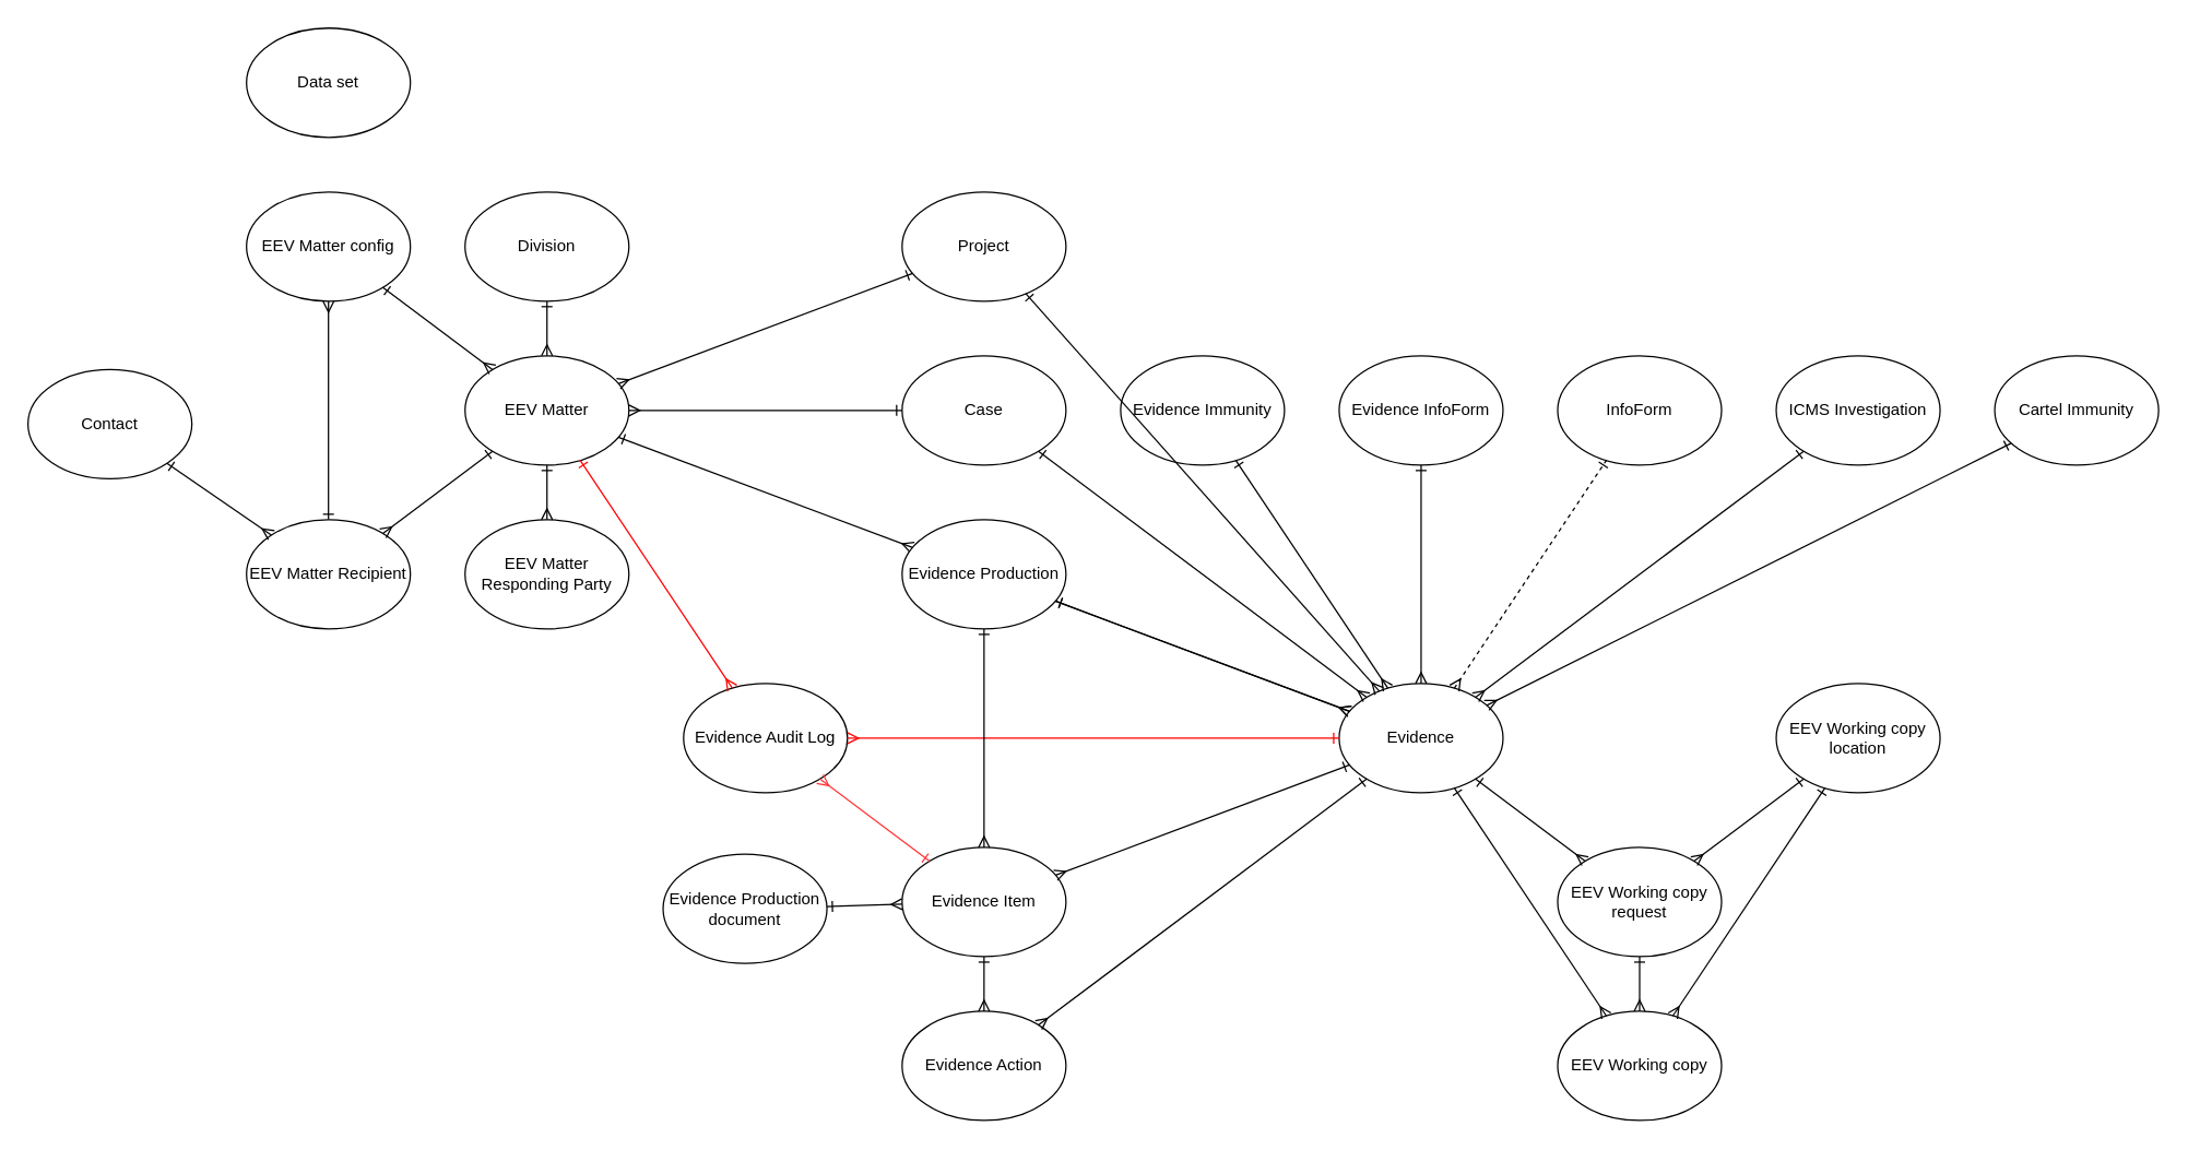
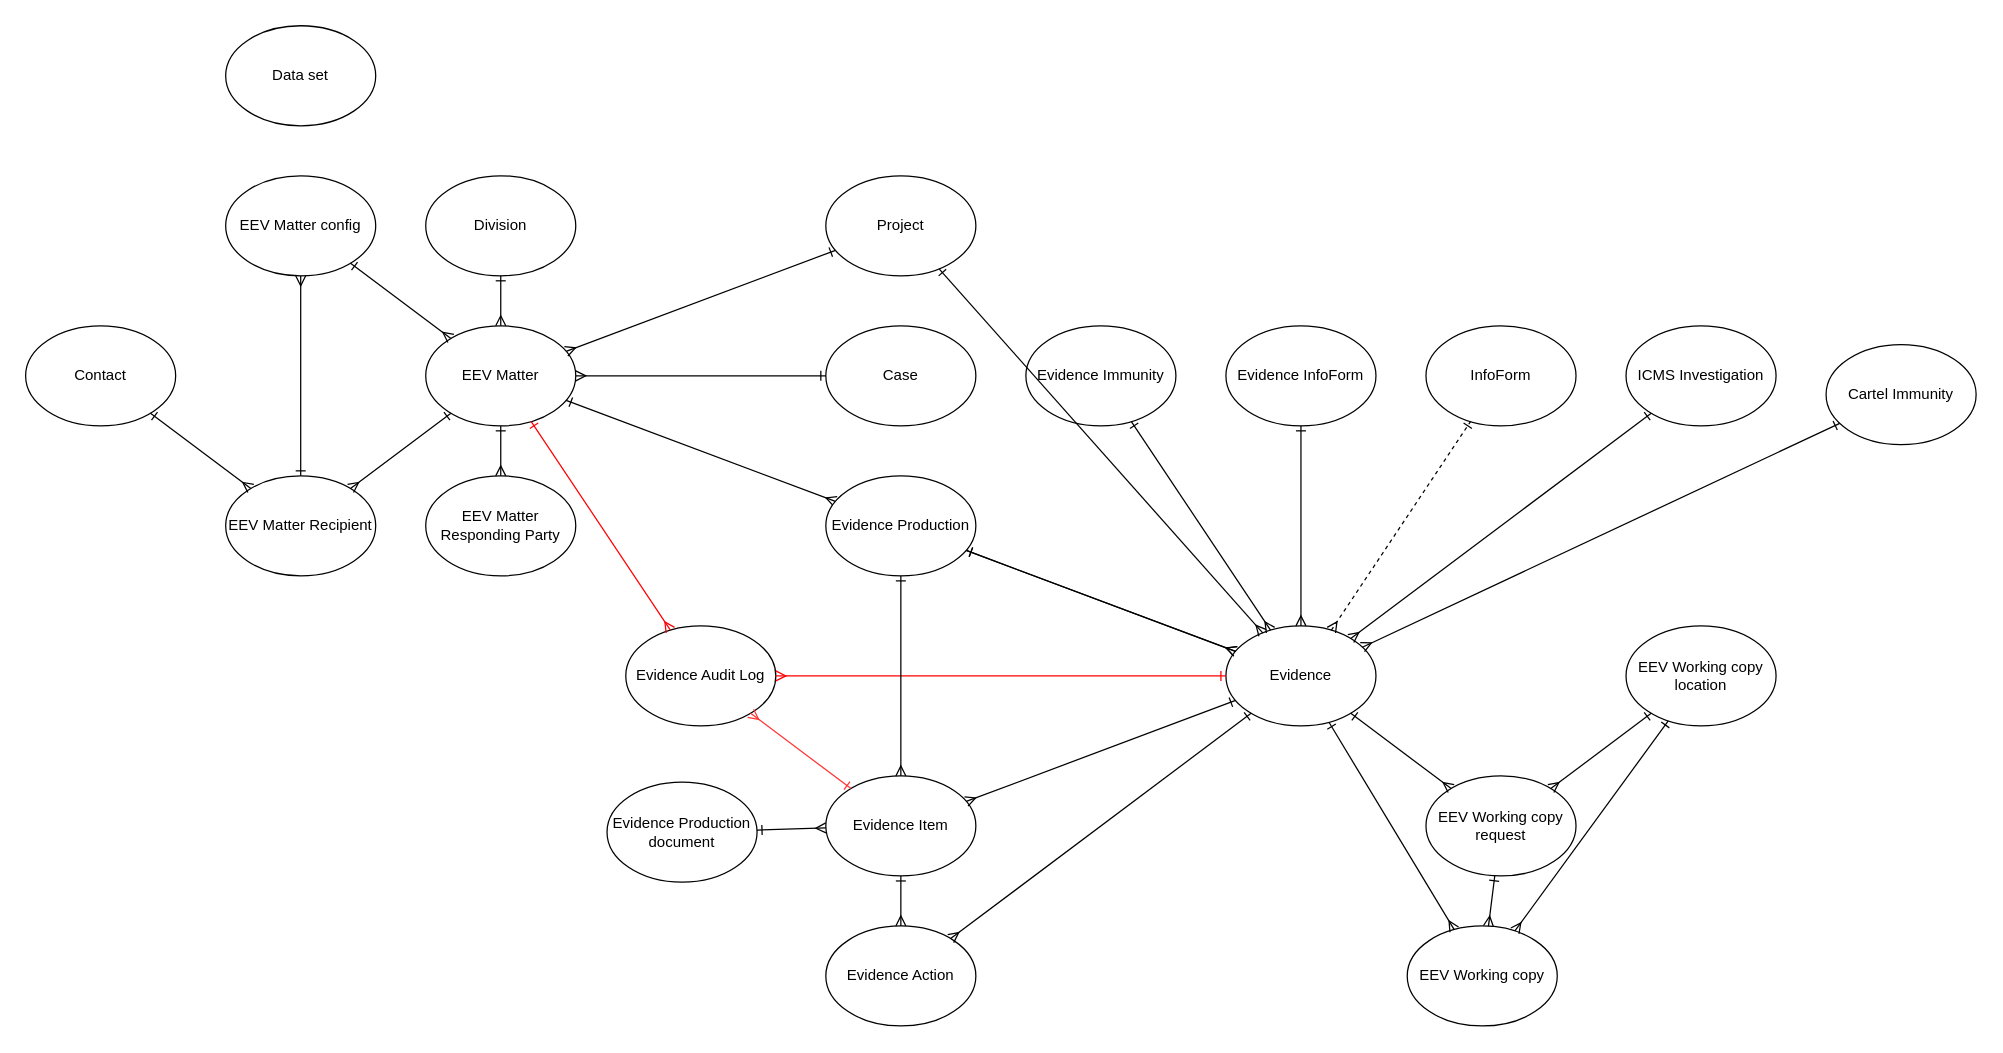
  <mxCell id="0" />
  <mxCell id="1" parent="0" />
  <mxCell id="2" value="EEV Matter" style="ellipse;whiteSpace=wrap;html=1;" vertex="1" parent="1"><mxGeometry x="340" y="260" width="120" height="80" as="geometry" /></mxCell>
  <mxCell id="3" value="Case" style="ellipse;whiteSpace=wrap;html=1;" vertex="1" parent="1"><mxGeometry x="660" y="260" width="120" height="80" as="geometry" /></mxCell>
  <mxCell id="4" value="" style="endArrow=ERone;html=1;rounded=0;startArrow=ERmany;startFill=0;endFill=0;" edge="1" parent="1" source="2" target="3"><mxGeometry width="50" height="50" relative="1" as="geometry"><mxPoint x="170" y="350" as="sourcePoint" /><mxPoint x="220" y="300" as="targetPoint" /></mxGeometry></mxCell>
  <mxCell id="5" value="Project" style="ellipse;whiteSpace=wrap;html=1;" vertex="1" parent="1"><mxGeometry x="660" y="140" width="120" height="80" as="geometry" /></mxCell>
  <mxCell id="6" value="" style="endArrow=ERone;html=1;rounded=0;startArrow=ERmany;startFill=0;endFill=0;" edge="1" parent="1" source="2" target="5"><mxGeometry width="50" height="50" relative="1" as="geometry"><mxPoint x="220" y="240" as="sourcePoint" /><mxPoint x="400" y="180" as="targetPoint" /></mxGeometry></mxCell>
  <mxCell id="7" value="Division" style="ellipse;whiteSpace=wrap;html=1;" vertex="1" parent="1"><mxGeometry x="340" y="140" width="120" height="80" as="geometry" /></mxCell>
  <mxCell id="8" value="" style="endArrow=ERone;html=1;rounded=0;startArrow=ERmany;startFill=0;endFill=0;" edge="1" parent="1" source="2" target="7"><mxGeometry width="50" height="50" relative="1" as="geometry"><mxPoint x="230" y="330" as="sourcePoint" /><mxPoint x="265" y="173" as="targetPoint" /></mxGeometry></mxCell>
  <mxCell id="9" value="EEV Matter config" style="ellipse;whiteSpace=wrap;html=1;" vertex="1" parent="1"><mxGeometry x="180" y="140" width="120" height="80" as="geometry" /></mxCell>
  <mxCell id="10" value="" style="endArrow=ERone;html=1;rounded=0;startArrow=ERmany;startFill=0;endFill=0;" edge="1" parent="1" source="2" target="9"><mxGeometry width="50" height="50" relative="1" as="geometry"><mxPoint x="250" y="340" as="sourcePoint" /><mxPoint x="47" y="223" as="targetPoint" /></mxGeometry></mxCell>
  <mxCell id="11" value="Data set" style="ellipse;whiteSpace=wrap;html=1;" vertex="1" parent="1"><mxGeometry x="180" y="20" width="120" height="80" as="geometry" /></mxCell>
  <mxCell id="12" value="" style="endArrow=ERone;html=1;rounded=0;startArrow=ERmany;startFill=0;endFill=0;" edge="1" parent="1" source="9" target="13"><mxGeometry width="50" height="50" relative="1" as="geometry"><mxPoint x="341" y="308" as="sourcePoint" /><mxPoint x="89" y="342" as="targetPoint" /></mxGeometry></mxCell>
  <mxCell id="13" value="EEV Matter Recipient" style="ellipse;whiteSpace=wrap;html=1;" vertex="1" parent="1"><mxGeometry x="180" y="380" width="120" height="80" as="geometry" /></mxCell>
  <mxCell id="14" value="" style="endArrow=ERone;html=1;rounded=0;startArrow=ERmany;startFill=0;endFill=0;" edge="1" parent="1" source="13" target="2"><mxGeometry width="50" height="50" relative="1" as="geometry"><mxPoint x="370" y="280" as="sourcePoint" /><mxPoint x="290" y="220" as="targetPoint" /></mxGeometry></mxCell>
- <mxCell id="15" value="Contact" style="ellipse;whiteSpace=wrap;html=1;" vertex="1" parent="1"><mxGeometry x="20" y="270" width="120" height="80" as="geometry" /></mxCell>
+ <mxCell id="15" value="Contact" style="ellipse;whiteSpace=wrap;html=1;" vertex="1" parent="1"><mxGeometry x="20" y="260" width="120" height="80" as="geometry" /></mxCell>
  <mxCell id="16" value="" style="endArrow=ERone;html=1;rounded=0;startArrow=ERmany;startFill=0;endFill=0;" edge="1" parent="1" source="13" target="15"><mxGeometry width="50" height="50" relative="1" as="geometry"><mxPoint x="-30" y="420" as="sourcePoint" /><mxPoint x="370" y="340" as="targetPoint" /></mxGeometry></mxCell>
  <mxCell id="17" value="EEV Matter Responding Party" style="ellipse;whiteSpace=wrap;html=1;" vertex="1" parent="1"><mxGeometry x="340" y="380" width="120" height="80" as="geometry" /></mxCell>
  <mxCell id="18" value="" style="endArrow=ERone;html=1;rounded=0;startArrow=ERmany;startFill=0;endFill=0;" edge="1" parent="1" source="17" target="2"><mxGeometry width="50" height="50" relative="1" as="geometry"><mxPoint x="290" y="400" as="sourcePoint" /><mxPoint x="370" y="340" as="targetPoint" /></mxGeometry></mxCell>
- <mxCell id="19" value="EEV Working copy" style="ellipse;whiteSpace=wrap;html=1;" vertex="1" parent="1"><mxGeometry x="1140" y="740" width="120" height="80" as="geometry" /></mxCell>
+ <mxCell id="19" value="EEV Working copy" style="ellipse;whiteSpace=wrap;html=1;" vertex="1" parent="1"><mxGeometry x="1125" y="740" width="120" height="80" as="geometry" /></mxCell>
  <mxCell id="20" value="Evidence" style="ellipse;whiteSpace=wrap;html=1;" vertex="1" parent="1"><mxGeometry x="980" y="500" width="120" height="80" as="geometry" /></mxCell>
  <mxCell id="21" value="" style="endArrow=ERone;html=1;rounded=0;startArrow=ERmany;startFill=0;endFill=0;" edge="1" parent="1" source="19" target="20"><mxGeometry width="50" height="50" relative="1" as="geometry"><mxPoint x="1250" y="360" as="sourcePoint" /><mxPoint x="1330" y="300" as="targetPoint" /></mxGeometry></mxCell>
  <mxCell id="22" value="EEV Working copy request" style="ellipse;whiteSpace=wrap;html=1;" vertex="1" parent="1"><mxGeometry x="1140" y="620" width="120" height="80" as="geometry" /></mxCell>
  <mxCell id="23" value="" style="endArrow=ERone;html=1;rounded=0;startArrow=ERmany;startFill=0;endFill=0;" edge="1" parent="1" source="19" target="22"><mxGeometry width="50" height="50" relative="1" as="geometry"><mxPoint x="1440" y="630" as="sourcePoint" /><mxPoint x="1144" y="565" as="targetPoint" /></mxGeometry></mxCell>
  <mxCell id="24" value="EEV Working copy location" style="ellipse;whiteSpace=wrap;html=1;" vertex="1" parent="1"><mxGeometry x="1300" y="500" width="120" height="80" as="geometry" /></mxCell>
  <mxCell id="25" value="" style="endArrow=ERone;html=1;rounded=0;startArrow=ERmany;startFill=0;endFill=0;" edge="1" parent="1" source="22" target="20"><mxGeometry width="50" height="50" relative="1" as="geometry"><mxPoint x="1228" y="616" as="sourcePoint" /><mxPoint x="1182" y="569" as="targetPoint" /></mxGeometry></mxCell>
  <mxCell id="26" value="" style="endArrow=ERone;html=1;rounded=0;startArrow=ERmany;startFill=0;endFill=0;" edge="1" parent="1" source="22" target="24"><mxGeometry width="50" height="50" relative="1" as="geometry"><mxPoint x="1460" y="660" as="sourcePoint" /><mxPoint x="1250" y="580" as="targetPoint" /></mxGeometry></mxCell>
  <mxCell id="27" value="" style="endArrow=ERone;html=1;rounded=0;startArrow=ERmany;startFill=0;endFill=0;" edge="1" parent="1" source="19" target="24"><mxGeometry width="50" height="50" relative="1" as="geometry"><mxPoint x="1350" y="800" as="sourcePoint" /><mxPoint x="1460" y="760" as="targetPoint" /></mxGeometry></mxCell>
- <mxCell id="28" value="" style="endArrow=ERone;html=1;rounded=0;startArrow=ERmany;startFill=0;endFill=0;" edge="1" parent="1" source="20" target="3"><mxGeometry width="50" height="50" relative="1" as="geometry"><mxPoint x="410" y="680" as="sourcePoint" /><mxPoint x="330" y="620" as="targetPoint" /></mxGeometry></mxCell>
  <mxCell id="29" value="InfoForm" style="ellipse;whiteSpace=wrap;html=1;" vertex="1" parent="1"><mxGeometry x="1140" y="260" width="120" height="80" as="geometry" /></mxCell>
  <mxCell id="30" value="" style="endArrow=ERone;html=1;rounded=0;startArrow=ERmany;startFill=0;endFill=0;dashed=1;" edge="1" parent="1" source="20" target="29"><mxGeometry width="50" height="50" relative="1" as="geometry"><mxPoint x="610" y="460" as="sourcePoint" /><mxPoint x="570" y="350" as="targetPoint" /></mxGeometry></mxCell>
  <mxCell id="31" value="" style="endArrow=ERone;html=1;rounded=0;startArrow=ERmany;startFill=0;endFill=0;" edge="1" parent="1" source="55" target="2"><mxGeometry width="50" height="50" relative="1" as="geometry"><mxPoint x="500" y="470" as="sourcePoint" /><mxPoint x="706" y="347" as="targetPoint" /></mxGeometry></mxCell>
  <mxCell id="32" value="Evidence Immunity" style="ellipse;whiteSpace=wrap;html=1;" vertex="1" parent="1"><mxGeometry x="820" y="260" width="120" height="80" as="geometry" /></mxCell>
  <mxCell id="33" value="" style="endArrow=ERone;html=1;rounded=0;startArrow=ERmany;startFill=0;endFill=0;" edge="1" parent="1" source="20" target="32"><mxGeometry width="50" height="50" relative="1" as="geometry"><mxPoint x="500" y="680" as="sourcePoint" /><mxPoint x="434" y="347" as="targetPoint" /></mxGeometry></mxCell>
  <mxCell id="34" value="Evidence InfoForm" style="ellipse;whiteSpace=wrap;html=1;" vertex="1" parent="1"><mxGeometry x="980" y="260" width="120" height="80" as="geometry" /></mxCell>
  <mxCell id="35" value="" style="endArrow=ERone;html=1;rounded=0;startArrow=ERmany;startFill=0;endFill=0;" edge="1" parent="1" source="20" target="34"><mxGeometry width="50" height="50" relative="1" as="geometry"><mxPoint x="650" y="530" as="sourcePoint" /><mxPoint x="890" y="350" as="targetPoint" /></mxGeometry></mxCell>
  <mxCell id="36" value="" style="endArrow=ERone;html=1;rounded=0;startArrow=ERmany;startFill=0;endFill=0;" edge="1" parent="1" source="20" target="55"><mxGeometry width="50" height="50" relative="1" as="geometry"><mxPoint x="660" y="552" as="sourcePoint" /><mxPoint x="1044" y="360" as="targetPoint" /></mxGeometry></mxCell>
  <mxCell id="37" value="ICMS Investigation" style="ellipse;whiteSpace=wrap;html=1;" vertex="1" parent="1"><mxGeometry x="1300" y="260" width="120" height="80" as="geometry" /></mxCell>
  <mxCell id="38" value="" style="endArrow=ERone;html=1;rounded=0;startArrow=ERmany;startFill=0;endFill=0;" edge="1" parent="1" source="20" target="37"><mxGeometry width="50" height="50" relative="1" as="geometry"><mxPoint x="750" y="560" as="sourcePoint" /><mxPoint x="1286" y="360" as="targetPoint" /></mxGeometry></mxCell>
  <mxCell id="39" value="" style="endArrow=ERone;html=1;rounded=0;startArrow=ERmany;startFill=0;endFill=0;" edge="1" parent="1" source="20" target="5"><mxGeometry width="50" height="50" relative="1" as="geometry"><mxPoint x="600" y="440" as="sourcePoint" /><mxPoint x="600" y="280" as="targetPoint" /></mxGeometry></mxCell>
- <mxCell id="40" value="Cartel Immunity" style="ellipse;whiteSpace=wrap;html=1;" vertex="1" parent="1"><mxGeometry x="1460" y="260" width="120" height="80" as="geometry" /></mxCell>
+ <mxCell id="40" value="Cartel Immunity" style="ellipse;whiteSpace=wrap;html=1;" vertex="1" parent="1"><mxGeometry x="1460" y="275" width="120" height="80" as="geometry" /></mxCell>
  <mxCell id="41" value="" style="endArrow=ERone;html=1;rounded=0;startArrow=ERmany;startFill=0;endFill=0;" edge="1" parent="1" source="20" target="40"><mxGeometry width="50" height="50" relative="1" as="geometry"><mxPoint x="625" y="534" as="sourcePoint" /><mxPoint x="1315" y="326" as="targetPoint" /></mxGeometry></mxCell>
  <mxCell id="42" value="Evidence Action" style="ellipse;whiteSpace=wrap;html=1;" vertex="1" parent="1"><mxGeometry x="660" y="740" width="120" height="80" as="geometry" /></mxCell>
  <mxCell id="43" value="" style="endArrow=ERone;html=1;rounded=0;startArrow=ERmany;startFill=0;endFill=0;" edge="1" parent="1" source="42" target="20"><mxGeometry width="50" height="50" relative="1" as="geometry"><mxPoint x="546" y="513" as="sourcePoint" /><mxPoint x="434" y="347" as="targetPoint" /></mxGeometry></mxCell>
  <mxCell id="44" value="Evidence Item" style="ellipse;whiteSpace=wrap;html=1;" vertex="1" parent="1"><mxGeometry x="660" y="620" width="120" height="80" as="geometry" /></mxCell>
  <mxCell id="45" value="" style="endArrow=ERone;html=1;rounded=0;startArrow=ERmany;startFill=0;endFill=0;" edge="1" parent="1" source="42" target="44"><mxGeometry width="50" height="50" relative="1" as="geometry"><mxPoint x="780" y="944" as="sourcePoint" /><mxPoint x="890" y="840" as="targetPoint" /></mxGeometry></mxCell>
  <mxCell id="46" value="Evidence Audit Log" style="ellipse;whiteSpace=wrap;html=1;" vertex="1" parent="1"><mxGeometry x="500" y="500" width="120" height="80" as="geometry" /></mxCell>
  <mxCell id="47" value="" style="endArrow=ERone;html=1;rounded=0;startArrow=ERmany;startFill=0;endFill=0;strokeColor=#FF0000;" edge="1" parent="1" source="46" target="2"><mxGeometry width="50" height="50" relative="1" as="geometry"><mxPoint x="450" y="640" as="sourcePoint" /><mxPoint x="530" y="580" as="targetPoint" /></mxGeometry></mxCell>
  <mxCell id="48" value="" style="endArrow=ERone;html=1;rounded=0;startArrow=ERmany;startFill=0;endFill=0;strokeColor=#FF0000;" edge="1" parent="1" source="46" target="20"><mxGeometry width="50" height="50" relative="1" as="geometry"><mxPoint x="230" y="874" as="sourcePoint" /><mxPoint x="356" y="590" as="targetPoint" /></mxGeometry></mxCell>
  <mxCell id="49" value="" style="endArrow=ERone;html=1;rounded=0;startArrow=ERmany;startFill=0;endFill=0;strokeColor=#FF3333;" edge="1" parent="1" source="46" target="44"><mxGeometry width="50" height="50" relative="1" as="geometry"><mxPoint x="630" y="950" as="sourcePoint" /><mxPoint x="838" y="730" as="targetPoint" /></mxGeometry></mxCell>
  <mxCell id="50" value="" style="endArrow=ERone;html=1;rounded=0;startArrow=ERmany;startFill=0;endFill=0;" edge="1" parent="1" source="44" target="20"><mxGeometry width="50" height="50" relative="1" as="geometry"><mxPoint x="450" y="640" as="sourcePoint" /><mxPoint x="530" y="580" as="targetPoint" /></mxGeometry></mxCell>
  <mxCell id="51" value="" style="endArrow=ERone;html=1;rounded=0;startArrow=ERmany;startFill=0;endFill=0;" edge="1" parent="1" source="44" target="55"><mxGeometry width="50" height="50" relative="1" as="geometry"><mxPoint x="782" y="690" as="sourcePoint" /><mxPoint x="998" y="610" as="targetPoint" /></mxGeometry></mxCell>
  <mxCell id="52" value="Evidence Production document" style="ellipse;whiteSpace=wrap;html=1;" vertex="1" parent="1"><mxGeometry x="485" y="625" width="120" height="80" as="geometry" /></mxCell>
  <mxCell id="53" value="" style="endArrow=ERone;html=1;rounded=0;startArrow=ERmany;startFill=0;endFill=0;" edge="1" parent="1" source="44" target="52"><mxGeometry width="50" height="50" relative="1" as="geometry"><mxPoint x="610" y="620" as="sourcePoint" /><mxPoint x="690" y="680" as="targetPoint" /></mxGeometry></mxCell>
  <mxCell id="54" value="" style="endArrow=ERone;html=1;rounded=0;startArrow=ERmany;startFill=0;endFill=0;" edge="1" parent="1" source="20" target="55"><mxGeometry width="50" height="50" relative="1" as="geometry"><mxPoint x="988" y="520" as="sourcePoint" /><mxPoint x="452" y="320" as="targetPoint" /></mxGeometry></mxCell>
  <mxCell id="55" value="Evidence Production" style="ellipse;whiteSpace=wrap;html=1;" vertex="1" parent="1"><mxGeometry x="660" y="380" width="120" height="80" as="geometry" /></mxCell>
